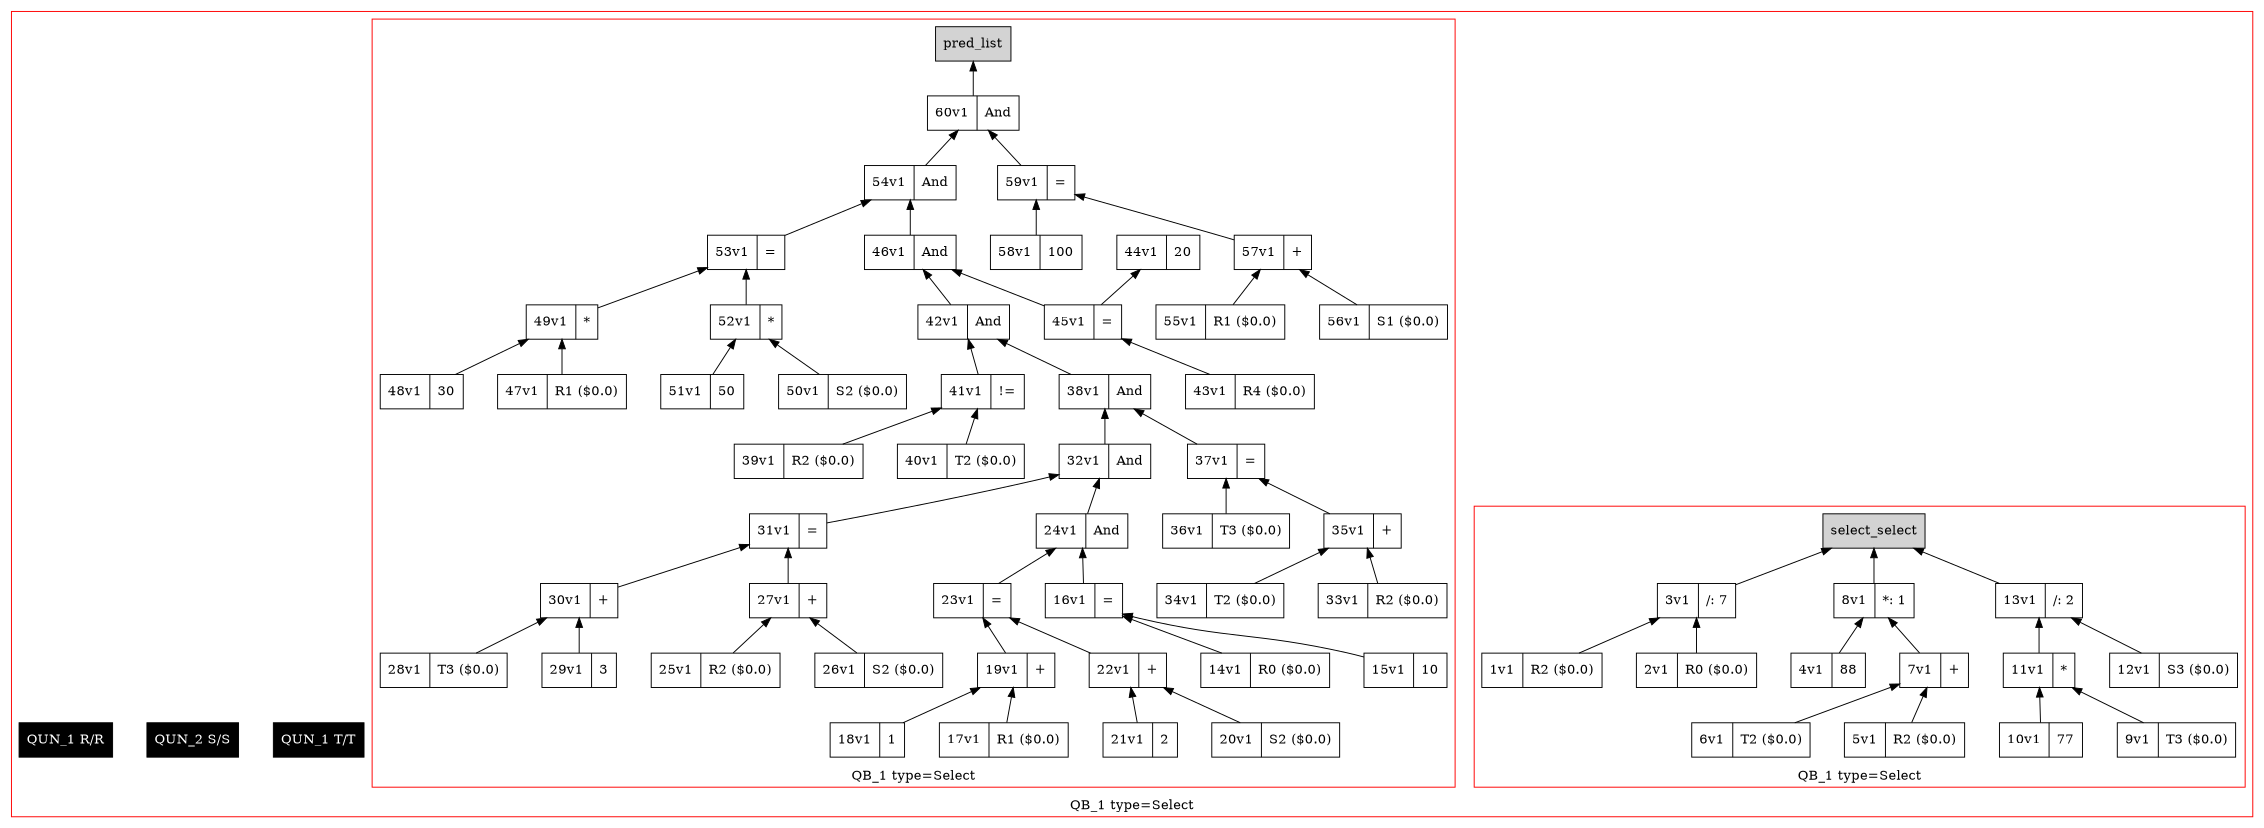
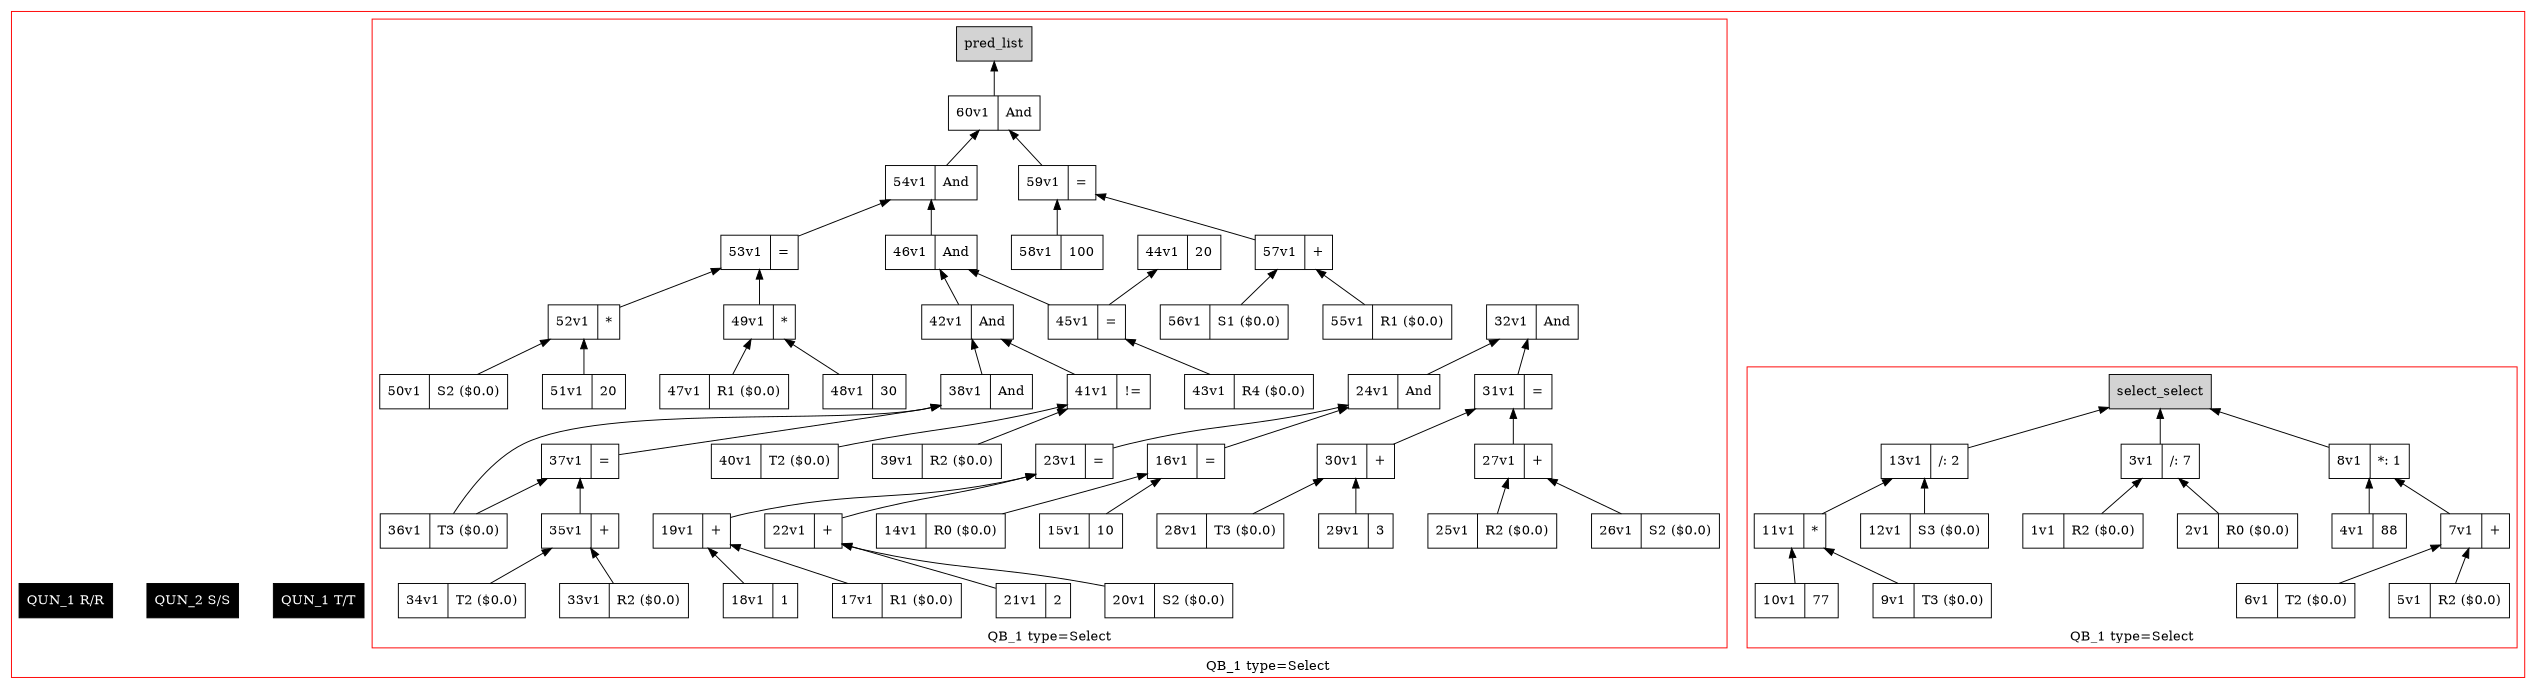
  digraph {
    nodesep=0.5
    ordering=in
    rankdir=BT
    node [shape=record]
    n1 [label=select_select shape=box style=filled]
    n2 [label="3v1|/: 7"]
    n3 [label="1v1|R2 ($0.0)"]
    n4 [label="2v1|R0 ($0.0)"]
    n5 [label="8v1|*: 1"]
    n6 [label="4v1|88"]
    n7 [label="7v1|+"]
    n8 [label="5v1|R2 ($0.0)"]
    n9 [label="6v1|T2 ($0.0)"]
    n10 [label="13v1|/: 2"]
    n11 [label="11v1|*"]
    n12 [label="9v1|T3 ($0.0)"]
    n13 [label="10v1|77"]
    n14 [label="12v1|S3 ($0.0)"]
    n15 [label="60v1|And"]
    n16 [label=pred_list shape=box style=filled]
    n17 [label="54v1|And"]
    n18 [label="46v1|And"]
    n19 [label="42v1|And"]
    n20 [label="38v1|And"]
    n21 [label="32v1|And"]
    n22 [label="24v1|And"]
    n23 [label="16v1|="]
    n24 [label="14v1|R0 ($0.0)"]
    n25 [label="15v1|10"]
    n26 [label="23v1|="]
    n27 [label="19v1|+"]
    n28 [label="17v1|R1 ($0.0)"]
    n29 [label="18v1|1"]
    n30 [label="22v1|+"]
    n31 [label="20v1|S2 ($0.0)"]
    n32 [label="21v1|2"]
    n33 [label="31v1|="]
    n34 [label="27v1|+"]
    n35 [label="25v1|R2 ($0.0)"]
    n36 [label="26v1|S2 ($0.0)"]
    n37 [label="30v1|+"]
    n38 [label="28v1|T3 ($0.0)"]
    n39 [label="29v1|3"]
    n40 [label="37v1|="]
    n41 [label="35v1|+"]
    n42 [label="33v1|R2 ($0.0)"]
    n43 [label="34v1|T2 ($0.0)"]
    n44 [label="36v1|T3 ($0.0)"]
    n45 [label="41v1|!="]
    n46 [label="39v1|R2 ($0.0)"]
    n47 [label="40v1|T2 ($0.0)"]
    n48 [label="45v1|="]
    n49 [label="43v1|R4 ($0.0)"]
    n50 [label="44v1|20"]
    n51 [label="53v1|="]
    n52 [label="49v1|*"]
    n53 [label="47v1|R1 ($0.0)"]
    n54 [label="48v1|30"]
    n55 [label="52v1|*"]
    n56 [label="50v1|S2 ($0.0)"]
-   n57 [label="51v1|50"]
+   n57 [label="51v1|20"]
    n58 [label="59v1|="]
    n59 [label="57v1|+"]
    n60 [label="55v1|R1 ($0.0)"]
    n61 [label="56v1|S1 ($0.0)"]
    n62 [label="58v1|100"]
    n63 [fillcolor=black fontcolor=white label="QUN_1 T/T" style=filled]
    n64 [fillcolor=black fontcolor=white label="QUN_2 S/S" style=filled]
    n65 [fillcolor=black fontcolor=white label="QUN_1 R/R" style=filled]
    subgraph cluster_1 {
      color=red
      label="QB_1 type=Select"
      n63
      n64
      n65
      subgraph cluster_2 {
        color=red
        label="QB_1 type=Select"
        n1
        n2
        n3
        n4
        n5
        n6
        n7
        n8
        n9
        n10
        n11
        n12
        n13
        n14
      }
      subgraph cluster_3 {
        color=red
        label="QB_1 type=Select"
        n15
        n16
        n17
        n18
        n19
        n20
        n21
        n22
        n23
        n24
        n25
        n26
        n27
        n28
        n29
        n30
        n31
        n32
        n33
        n34
        n35
        n36
        n37
        n38
        n39
        n40
        n41
        n42
        n43
        n44
        n45
        n46
        n47
        n48
        n49
        n50
        n51
        n52
        n53
        n54
        n55
        n56
        n57
        n58
        n59
        n60
        n61
        n62
      }
    }
    n2 -> n1
    n3 -> n2
    n4 -> n2
    n5 -> n1
    n6 -> n5
    n7 -> n5
    n8 -> n7
    n9 -> n7
    n10 -> n1
    n11 -> n10
    n12 -> n11
    n13 -> n11
    n14 -> n10
    n15 -> n16
    n17 -> n15
    n18 -> n17
    n19 -> n18
    n20 -> n19
-   n21 -> n20
+   n44 -> n20
    n22 -> n21
    n23 -> n22
    n24 -> n23
    n25 -> n23
    n26 -> n22
    n27 -> n26
    n28 -> n27
    n29 -> n27
    n30 -> n26
    n31 -> n30
    n32 -> n30
    n33 -> n21
    n34 -> n33
    n35 -> n34
    n36 -> n34
    n37 -> n33
    n38 -> n37
    n39 -> n37
    n40 -> n20
    n41 -> n40
    n42 -> n41
    n43 -> n41
    n44 -> n40
    n45 -> n19
    n46 -> n45
    n47 -> n45
    n48 -> n18
    n48 -> n50
    n49 -> n48
    n51 -> n17
    n52 -> n51
    n53 -> n52
    n54 -> n52
    n55 -> n51
    n56 -> n55
    n57 -> n55
    n58 -> n15
    n59 -> n58
    n60 -> n59
    n61 -> n59
    n62 -> n58
  }
